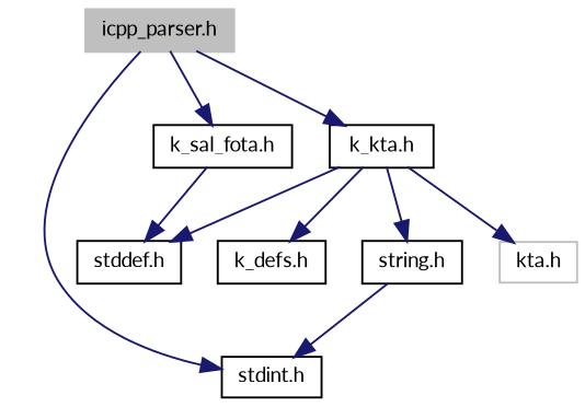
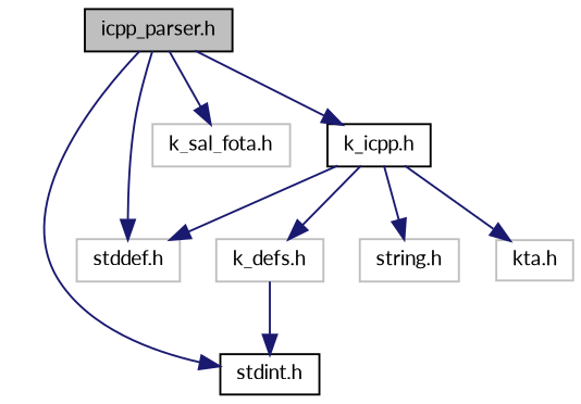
  digraph {
    fontname=Lato
    node [color=black fillcolor=white fontname=Lato fontsize=10 shape=record style=filled]
    edge [color=midnightblue fontname=Lato fontsize=10 labelfontname=Helvetica labelfontsize=10 style=solid]
-   n1 [color=grey75 fillcolor=grey75 fontcolor=black height=0.2 label="icpp_parser.h" width=0.4]
-   n2 [height=0.2 label="stddef.h" width=0.4]
+   n1 [fillcolor=grey75 fontcolor=black height=0.2 label="icpp_parser.h" width=0.4]
+   n2 [color=grey75 height=0.2 label="stddef.h" width=0.4]
    n3 [height=0.2 label="stdint.h" width=0.4]
-   n4 [height=0.2 label="k_kta.h" width=0.4]
-   n5 [height=0.2 label="k_sal_fota.h" width=0.4]
-   n6 [height=0.2 label="k_defs.h" width=0.4]
-   n7 [height=0.2 label="string.h" width=0.4]
+   n4 [height=0.2 label="k_icpp.h" width=0.4]
+   n5 [color=grey75 height=0.2 label="k_sal_fota.h" width=0.4]
+   n6 [color=grey75 height=0.2 label="k_defs.h" width=0.4]
+   n7 [color=grey75 height=0.2 label="string.h" width=0.4]
    n8 [color=grey75 height=0.2 label="kta.h" width=0.4]
-   n5 -> n2
+   n1 -> n2
    n1 -> n3
    n1 -> n4
    n1 -> n5
    n4 -> n2
    n4 -> n6
    n4 -> n7
    n4 -> n8
-   n7 -> n3
+   n6 -> n3
  }
